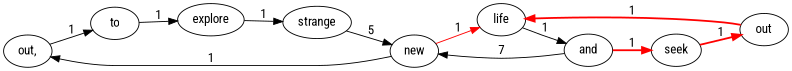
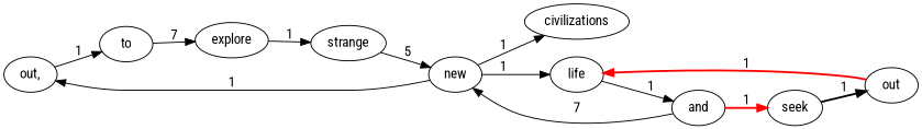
  digraph {
    fontname="Roboto Condensed"
    rankdir=LR
    node [fontname="Roboto Condensed"]
    edge [fontname="Roboto Condensed" weight=1]
    n1 [label="out,"]
    new
+   civilizations
    life
    to
    and
    explore
    seek
    strange
    out
    n1 -> to [label=1]
    new -> n1 [label=1]
-   new -> life [label=1 color=red]
+   new -> civilizations [label=1]
+   new -> life [label=1]
    life -> and [label=1]
-   to -> explore [label=1]
+   to -> explore [label=7]
    and -> new [label=7]
    and -> seek [color=red label=1 penwidth=2.0 weight=""]
    explore -> strange [label=1]
-   seek -> out [color=red label=1 penwidth=2.0 weight=""]
+   seek -> out [color=black label=1 penwidth=2.0 weight=""]
    strange -> new [label=5]
    out -> life [color=red label=1 penwidth=2.0 weight=""]
  }
